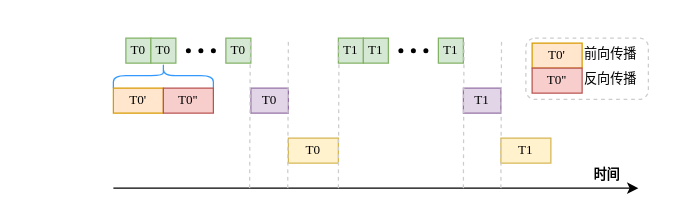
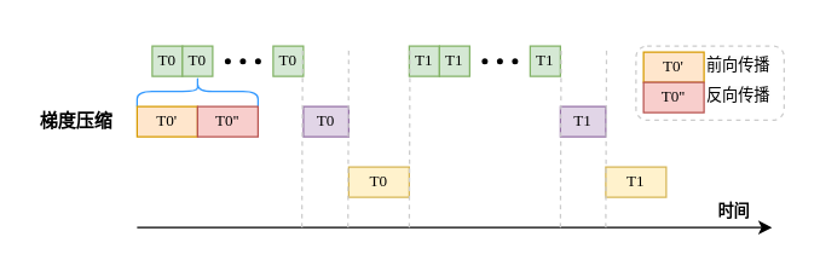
  <mxCell id="0" />
  <mxCell id="1" parent="0" />
  <mxCell id="2" value="" style="endArrow=classic;html=1;" parent="1" edge="1"><mxGeometry width="50" height="50" relative="1" as="geometry"><mxPoint x="90" y="150" as="sourcePoint" /><mxPoint x="510" y="150" as="targetPoint" /></mxGeometry></mxCell>
+ <mxCell id="3" value="&lt;font&gt;梯度压缩&lt;/font&gt;" style="rounded=0;whiteSpace=wrap;html=1;fontFamily=宋体;fillColor=none;strokeColor=none;fontStyle=1" parent="1" vertex="1"><mxGeometry y="70" width="60" height="20" as="geometry" x="20" /></mxCell>
  <mxCell id="4" value="&lt;font style=&quot;font-size: 10.5px;&quot;&gt;T0&lt;/font&gt;" style="rounded=0;whiteSpace=wrap;html=1;fontFamily=Times New Roman;fillColor=#d5e8d4;strokeColor=#82b366;fontSize=10.5;" parent="1" vertex="1"><mxGeometry x="100" width="20" height="20" as="geometry" y="30" /></mxCell>
  <mxCell id="5" value="&lt;font style=&quot;font-size: 10.5px;&quot;&gt;T0&lt;/font&gt;" style="rounded=0;whiteSpace=wrap;html=1;fontFamily=Times New Roman;fillColor=#d5e8d4;strokeColor=#82b366;fontSize=10.5;" parent="1" vertex="1"><mxGeometry x="120" width="20" height="20" as="geometry" y="30" /></mxCell>
  <mxCell id="6" value="&lt;font style=&quot;font-size: 10.5px;&quot;&gt;T0&lt;/font&gt;" style="rounded=0;whiteSpace=wrap;html=1;fontFamily=Times New Roman;fillColor=#d5e8d4;strokeColor=#82b366;fontSize=10.5;" parent="1" vertex="1"><mxGeometry x="180" width="20" height="20" as="geometry" y="30" /></mxCell>
  <mxCell id="7" value="" style="group" parent="1" vertex="1" connectable="0"><mxGeometry x="140" width="40" height="20" as="geometry" y="30" /></mxCell>
  <mxCell id="8" value="" style="shape=waypoint;sketch=0;fillStyle=solid;size=6;pointerEvents=1;points=[];fillColor=none;resizable=0;rotatable=0;perimeter=centerPerimeter;snapToPoint=1;fontFamily=Times New Roman;strokeWidth=0;perimeterSpacing=0;strokeColor=default;" parent="7" vertex="1"><mxGeometry width="20" height="20" as="geometry" /></mxCell>
  <mxCell id="9" value="" style="shape=waypoint;sketch=0;fillStyle=solid;size=6;pointerEvents=1;points=[];fillColor=none;resizable=0;rotatable=0;perimeter=centerPerimeter;snapToPoint=1;fontFamily=Times New Roman;strokeWidth=0;perimeterSpacing=0;strokeColor=default;" parent="7" vertex="1"><mxGeometry x="10" width="20" height="20" as="geometry" /></mxCell>
  <mxCell id="10" value="" style="shape=waypoint;sketch=0;fillStyle=solid;size=6;pointerEvents=1;points=[];fillColor=none;resizable=0;rotatable=0;perimeter=centerPerimeter;snapToPoint=1;fontFamily=Times New Roman;strokeWidth=0;perimeterSpacing=0;strokeColor=default;" parent="7" vertex="1"><mxGeometry x="20" width="20" height="20" as="geometry" /></mxCell>
  <mxCell id="11" value="&lt;font style=&quot;font-size: 10.5px;&quot;&gt;T0&lt;/font&gt;" style="rounded=0;whiteSpace=wrap;html=1;fontFamily=Times New Roman;fillColor=#e1d5e7;strokeColor=#9673a6;fontSize=10.5;" parent="1" vertex="1"><mxGeometry x="200" y="70" width="30" height="20" as="geometry" /></mxCell>
  <mxCell id="12" value="&lt;font style=&quot;font-size: 10.5px;&quot;&gt;T0&lt;/font&gt;" style="rounded=0;whiteSpace=wrap;html=1;fontFamily=Times New Roman;fillColor=#fff2cc;strokeColor=#d6b656;fontSize=10.5;" parent="1" vertex="1"><mxGeometry x="230" y="110" width="40" height="20" as="geometry" /></mxCell>
  <mxCell id="13" value="&lt;font style=&quot;font-size: 10.5px;&quot;&gt;T1&lt;/font&gt;" style="rounded=0;whiteSpace=wrap;html=1;fontFamily=Times New Roman;fillColor=#d5e8d4;strokeColor=#82b366;fontSize=10.5;" parent="1" vertex="1"><mxGeometry x="270" width="20" height="20" as="geometry" y="30" /></mxCell>
  <mxCell id="14" value="&lt;font style=&quot;font-size: 10.5px;&quot;&gt;T1&lt;/font&gt;" style="rounded=0;whiteSpace=wrap;html=1;fontFamily=Times New Roman;fillColor=#d5e8d4;strokeColor=#82b366;fontSize=10.5;" parent="1" vertex="1"><mxGeometry x="290" width="20" height="20" as="geometry" y="30" /></mxCell>
  <mxCell id="15" value="&lt;font style=&quot;font-size: 10.5px;&quot;&gt;T1&lt;/font&gt;" style="rounded=0;whiteSpace=wrap;html=1;fontFamily=Times New Roman;fillColor=#d5e8d4;strokeColor=#82b366;fontSize=10.5;" parent="1" vertex="1"><mxGeometry x="350" width="20" height="20" as="geometry" y="30" /></mxCell>
  <mxCell id="16" value="" style="group" parent="1" vertex="1" connectable="0"><mxGeometry x="310" width="40" height="20" as="geometry" y="30" /></mxCell>
  <mxCell id="17" value="" style="shape=waypoint;sketch=0;fillStyle=solid;size=6;pointerEvents=1;points=[];fillColor=none;resizable=0;rotatable=0;perimeter=centerPerimeter;snapToPoint=1;fontFamily=Times New Roman;strokeWidth=0;perimeterSpacing=0;strokeColor=default;" parent="16" vertex="1"><mxGeometry width="20" height="20" as="geometry" /></mxCell>
  <mxCell id="18" value="" style="shape=waypoint;sketch=0;fillStyle=solid;size=6;pointerEvents=1;points=[];fillColor=none;resizable=0;rotatable=0;perimeter=centerPerimeter;snapToPoint=1;fontFamily=Times New Roman;strokeWidth=0;perimeterSpacing=0;strokeColor=default;" parent="16" vertex="1"><mxGeometry x="10" width="20" height="20" as="geometry" /></mxCell>
  <mxCell id="19" value="" style="shape=waypoint;sketch=0;fillStyle=solid;size=6;pointerEvents=1;points=[];fillColor=none;resizable=0;rotatable=0;perimeter=centerPerimeter;snapToPoint=1;fontFamily=Times New Roman;strokeWidth=0;perimeterSpacing=0;strokeColor=default;" parent="16" vertex="1"><mxGeometry x="20" width="20" height="20" as="geometry" /></mxCell>
  <mxCell id="20" value="&lt;font style=&quot;font-size: 10.5px;&quot;&gt;T1&lt;/font&gt;" style="rounded=0;whiteSpace=wrap;html=1;fontFamily=Times New Roman;fillColor=#e1d5e7;strokeColor=#9673a6;fontSize=10.5;" parent="1" vertex="1"><mxGeometry x="370" y="70" width="30" height="20" as="geometry" /></mxCell>
  <mxCell id="21" value="&lt;font style=&quot;font-size: 10.5px;&quot;&gt;T1&lt;/font&gt;" style="rounded=0;whiteSpace=wrap;html=1;fontFamily=Times New Roman;fillColor=#fff2cc;strokeColor=#d6b656;fontSize=10.5;" parent="1" vertex="1"><mxGeometry x="400" y="110" width="40" height="20" as="geometry" /></mxCell>
  <mxCell id="22" value="" style="endArrow=none;dashed=1;html=1;fontFamily=Times New Roman;strokeColor=#CCCCCC;" parent="1" edge="1"><mxGeometry width="50" height="50" relative="1" as="geometry"><mxPoint x="199" y="150" as="sourcePoint" /><mxPoint x="199.52" as="targetPoint" y="30" /></mxGeometry></mxCell>
  <mxCell id="23" value="" style="endArrow=none;dashed=1;html=1;fontFamily=Times New Roman;strokeColor=#CCCCCC;" parent="1" edge="1"><mxGeometry width="50" height="50" relative="1" as="geometry"><mxPoint x="229.48" y="150" as="sourcePoint" /><mxPoint x="230" as="targetPoint" y="30" /></mxGeometry></mxCell>
  <mxCell id="24" value="" style="endArrow=none;dashed=1;html=1;fontFamily=Times New Roman;strokeColor=#CCCCCC;" parent="1" edge="1"><mxGeometry width="50" height="50" relative="1" as="geometry"><mxPoint x="270" y="150" as="sourcePoint" /><mxPoint x="270.52" as="targetPoint" y="30" /></mxGeometry></mxCell>
  <mxCell id="25" value="" style="endArrow=none;dashed=1;html=1;fontFamily=Times New Roman;strokeColor=#CCCCCC;" parent="1" edge="1"><mxGeometry width="50" height="50" relative="1" as="geometry"><mxPoint x="370" y="150" as="sourcePoint" /><mxPoint x="370.52" as="targetPoint" y="30" /></mxGeometry></mxCell>
  <mxCell id="26" value="" style="endArrow=none;dashed=1;html=1;fontFamily=Times New Roman;strokeColor=#CCCCCC;" parent="1" edge="1"><mxGeometry width="50" height="50" relative="1" as="geometry"><mxPoint x="400" y="150" as="sourcePoint" /><mxPoint x="400.52" as="targetPoint" y="30" /></mxGeometry></mxCell>
  <mxCell id="27" value="" style="shape=curlyBracket;whiteSpace=wrap;html=1;rounded=1;labelPosition=left;verticalLabelPosition=middle;align=right;verticalAlign=middle;strokeColor=#3399FF;strokeWidth=1;fontFamily=Times New Roman;fillColor=none;rotation=90;" parent="1" vertex="1"><mxGeometry x="120" y="20" width="20" height="80" as="geometry" /></mxCell>
  <mxCell id="28" value="&lt;font style=&quot;font-size: 10.5px;&quot;&gt;T0'&lt;/font&gt;" style="rounded=0;whiteSpace=wrap;html=1;fontFamily=Times New Roman;fillColor=#ffe6cc;strokeColor=#d79b00;fontSize=10.5;" parent="1" vertex="1"><mxGeometry x="90" y="70" width="40" height="20" as="geometry" /></mxCell>
  <mxCell id="29" value="&lt;font style=&quot;font-size: 10.5px;&quot;&gt;T0''&lt;/font&gt;" style="rounded=0;whiteSpace=wrap;html=1;fontFamily=Times New Roman;fillColor=#f8cecc;strokeColor=#b85450;fontSize=10.5;" parent="1" vertex="1"><mxGeometry x="130" y="70" width="40" height="20" as="geometry" /></mxCell>
  <mxCell id="30" value="&lt;font style=&quot;font-size: 10.5px;&quot;&gt;时间&lt;/font&gt;" style="rounded=0;whiteSpace=wrap;html=1;fontFamily=宋体;fillColor=none;strokeColor=none;fontStyle=1;fontSize=10.5;" parent="1" vertex="1"><mxGeometry x="470" y="130" width="30" height="20" as="geometry" /></mxCell>
  <mxCell id="31" value="" style="group" parent="1" vertex="1" connectable="0"><mxGeometry x="420" width="100" height="49" as="geometry" y="30" /></mxCell>
  <mxCell id="32" value="" style="rounded=1;whiteSpace=wrap;html=1;strokeColor=#CCCCCC;strokeWidth=1;fontFamily=Times New Roman;fillColor=none;dashed=1;" parent="31" vertex="1"><mxGeometry width="98" height="49" as="geometry" /></mxCell>
  <mxCell id="33" value="&lt;span style=&quot;color: rgb(0, 0, 0); font-size: 10.5px; font-style: normal; font-variant-ligatures: normal; font-variant-caps: normal; font-weight: 400; letter-spacing: normal; orphans: 2; text-align: center; text-indent: 0px; text-transform: none; widows: 2; word-spacing: 0px; -webkit-text-stroke-width: 0px; background-color: rgb(251, 251, 251); text-decoration-thickness: initial; text-decoration-style: initial; text-decoration-color: initial; float: none; display: inline !important;&quot;&gt;前向传播&lt;/span&gt;" style="text;whiteSpace=wrap;html=1;fontFamily=宋体;fontSize=10.5;" parent="31" vertex="1"><mxGeometry x="45" width="55" height="20" as="geometry" /></mxCell>
  <mxCell id="34" value="&lt;font style=&quot;font-size: 10.5px;&quot;&gt;T0'&lt;/font&gt;" style="rounded=0;whiteSpace=wrap;html=1;fontFamily=Times New Roman;fillColor=#ffe6cc;strokeColor=#d79b00;fontSize=10.5;" parent="31" vertex="1"><mxGeometry x="5" y="4" width="40" height="20" as="geometry" /></mxCell>
  <mxCell id="35" value="&lt;font style=&quot;font-size: 10.5px;&quot;&gt;T0''&lt;/font&gt;" style="rounded=0;whiteSpace=wrap;html=1;fontFamily=Times New Roman;fillColor=#f8cecc;strokeColor=#b85450;fontSize=10.5;" parent="31" vertex="1"><mxGeometry x="5" y="24" width="40" height="20" as="geometry" /></mxCell>
  <mxCell id="36" value="&lt;span style=&quot;color: rgb(0, 0, 0); font-size: 10.5px; font-style: normal; font-variant-ligatures: normal; font-variant-caps: normal; font-weight: 400; letter-spacing: normal; orphans: 2; text-align: center; text-indent: 0px; text-transform: none; widows: 2; word-spacing: 0px; -webkit-text-stroke-width: 0px; background-color: rgb(251, 251, 251); text-decoration-thickness: initial; text-decoration-style: initial; text-decoration-color: initial; float: none; display: inline !important;&quot;&gt;反向传播&lt;/span&gt;" style="text;whiteSpace=wrap;html=1;fontFamily=宋体;fontSize=10.5;" parent="31" vertex="1"><mxGeometry x="45" y="20" width="55" height="20" as="geometry" /></mxCell>
